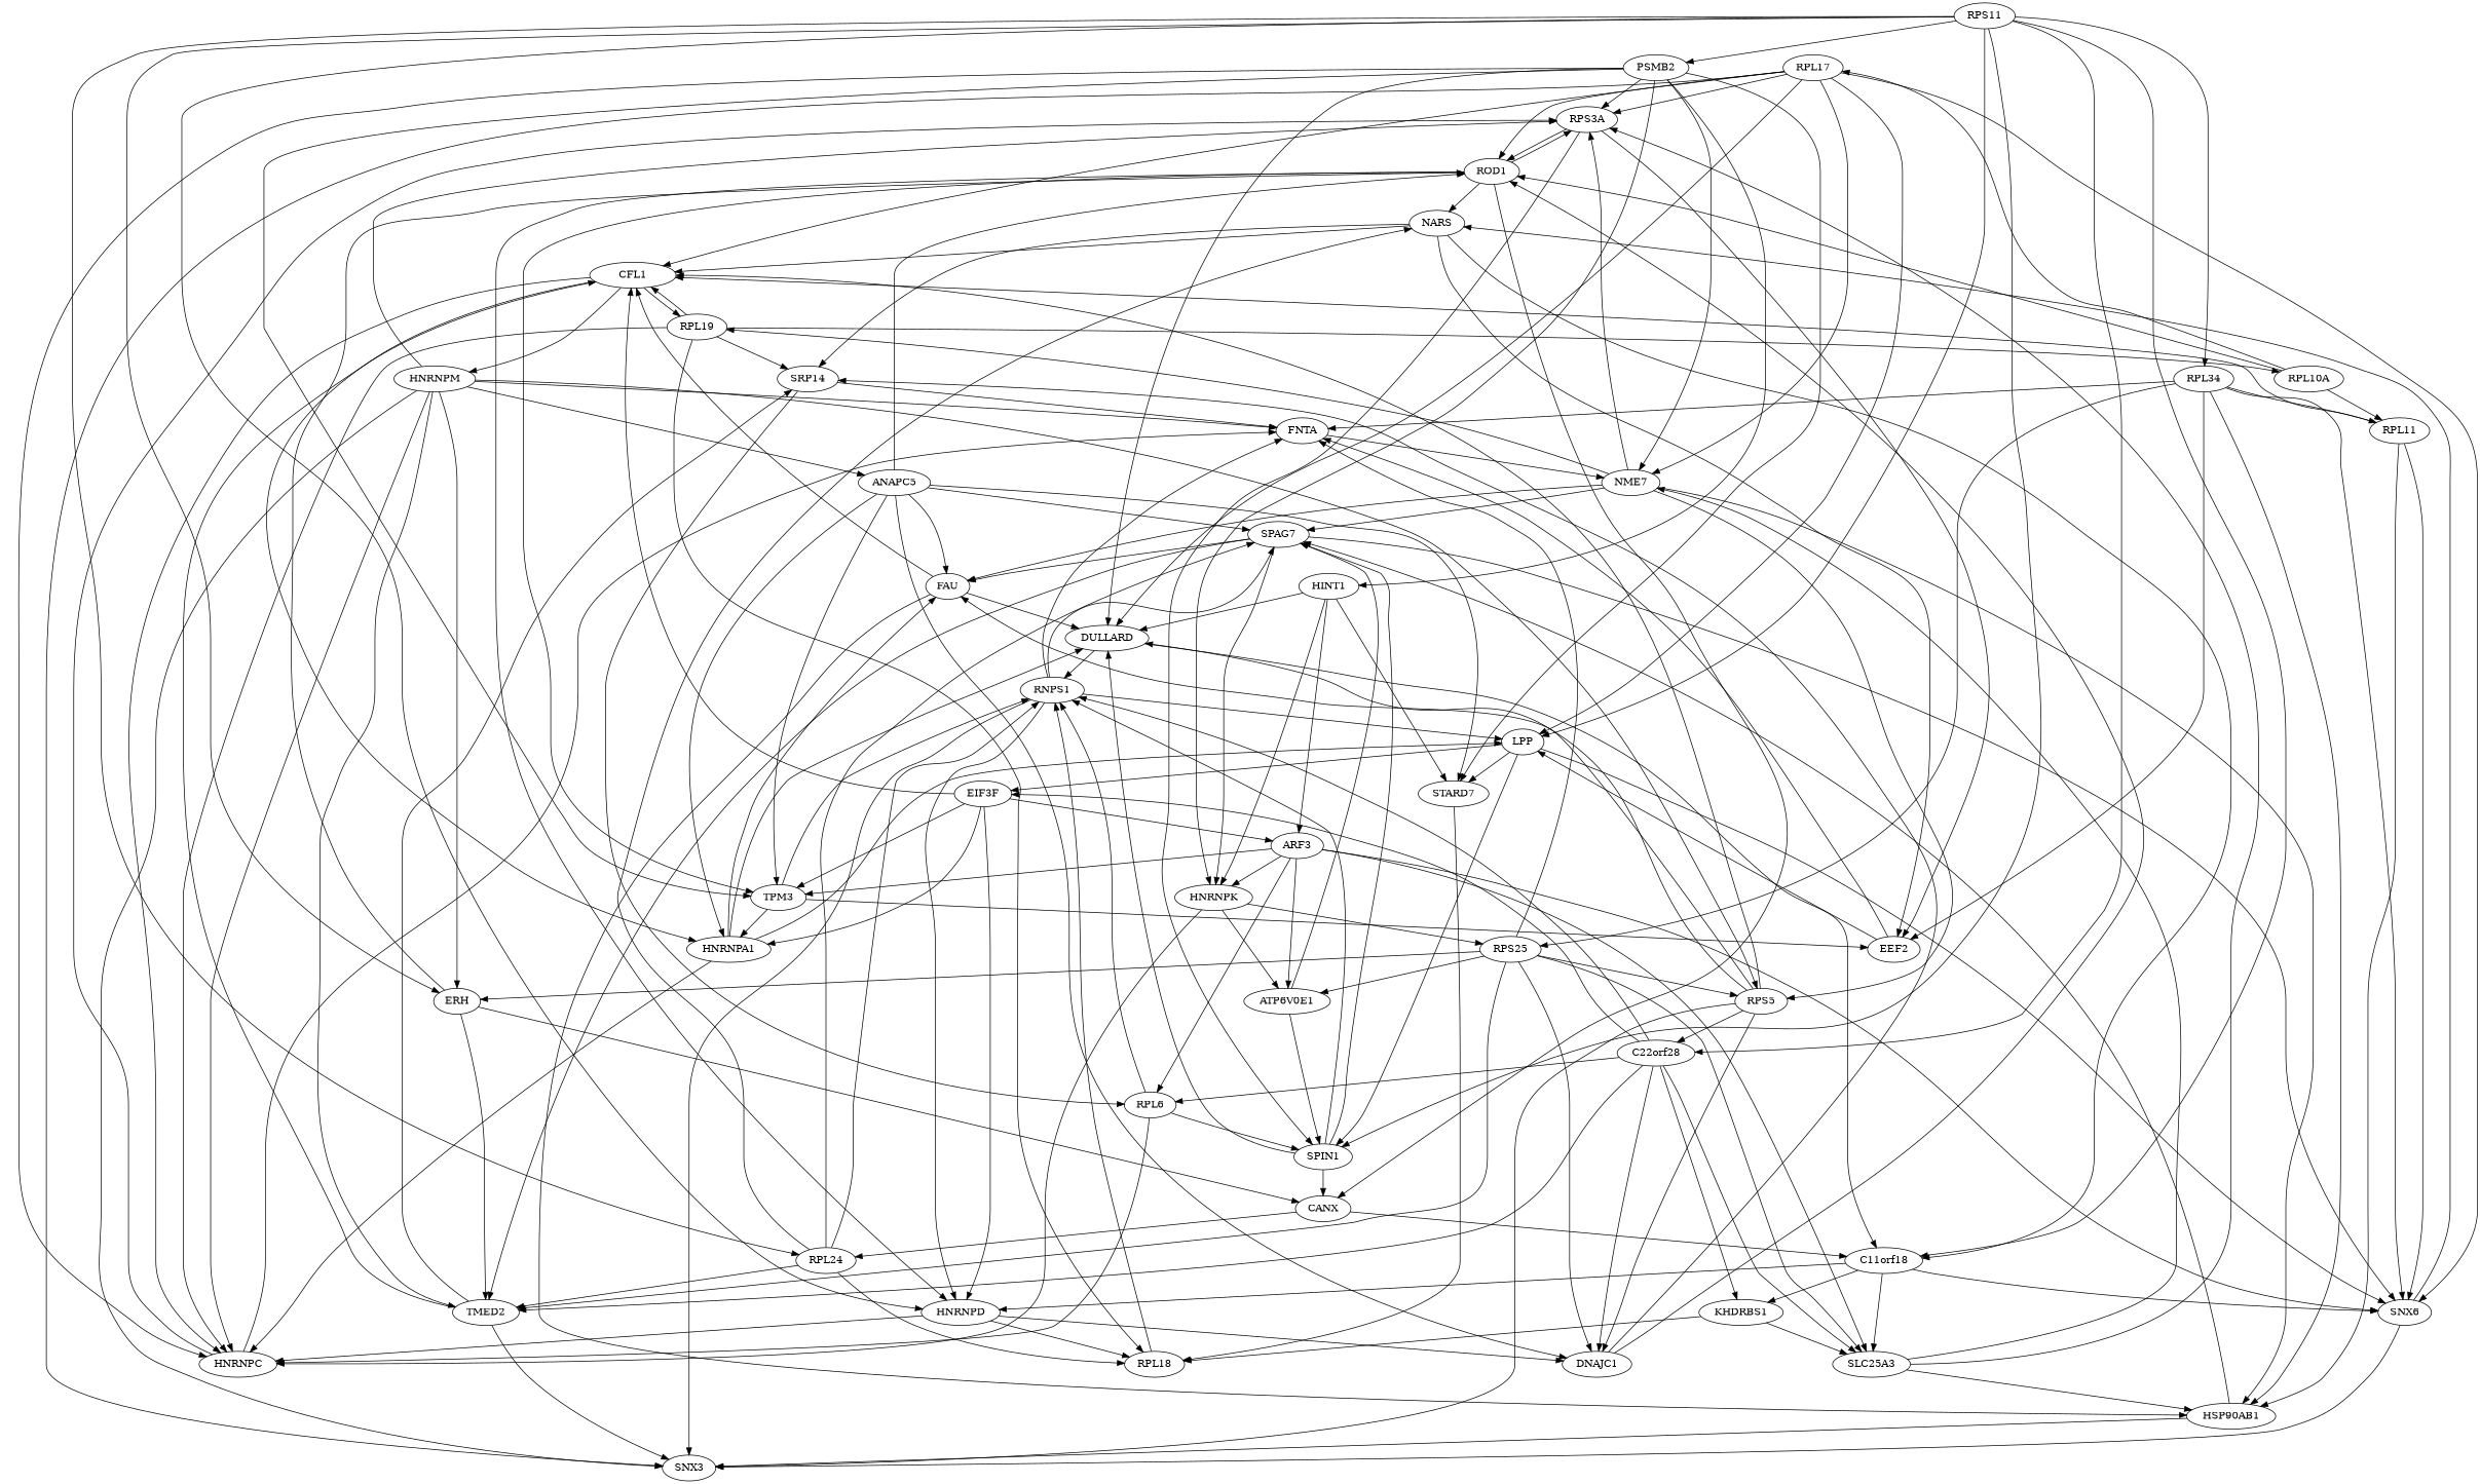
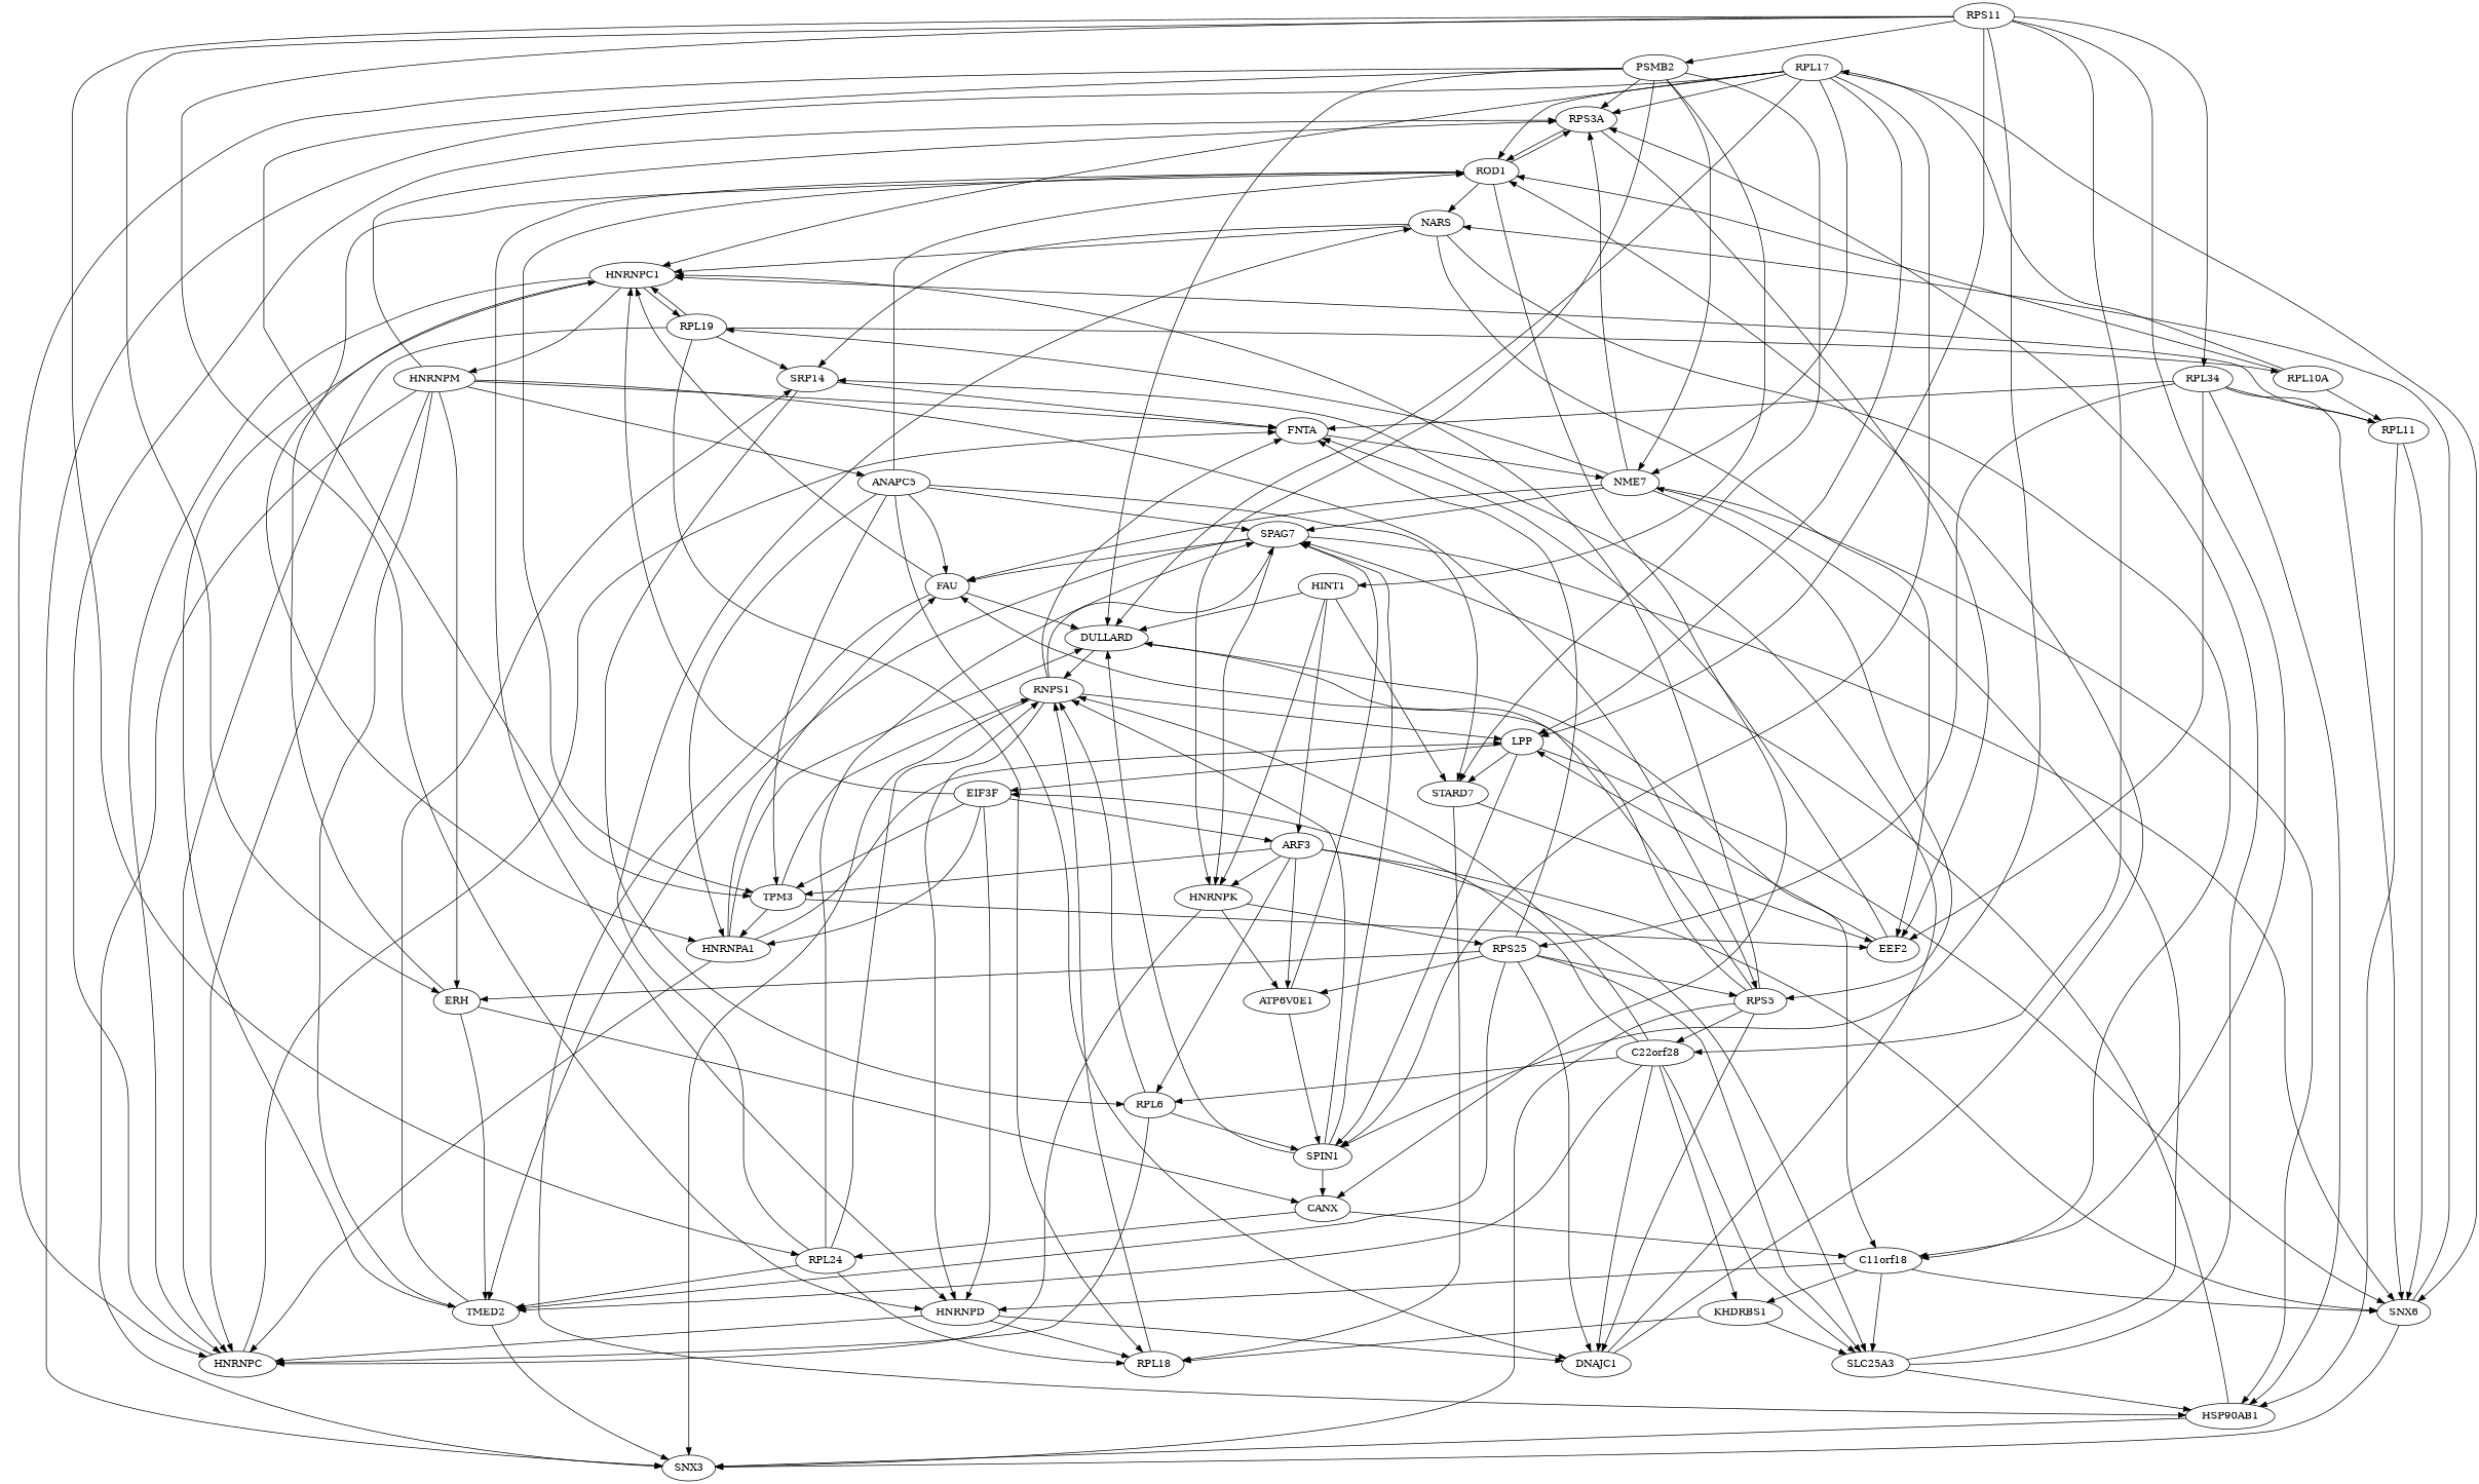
  digraph {
    n1 [label=RPL17]
    n2 [label=RPS3A]
    n3 [label=SNX3]
    n4 [label=ROD1]
    n5 [label=LPP]
    n6 [label=DULLARD]
    n7 [label=NME7]
    n8 [label=SNX6]
-   n9 [label=CFL1]
+   n9 [label=HNRNPC1]
    n10 [label=SPIN1]
    n11 [label=EEF2]
    n12 [label=HNRNPD]
    n13 [label=CANX]
    n14 [label=TPM3]
    n15 [label=NARS]
    n16 [label=STARD7]
    n17 [label=EIF3F]
    n18 [label=RNPS1]
    n19 [label=C11orf18]
    n20 [label=HSP90AB1]
    n21 [label=FAU]
    n22 [label=RPS5]
    n23 [label=RPL19]
    n24 [label=SPAG7]
    n25 [label=HNRNPC]
    n26 [label=HNRNPA1]
    n27 [label=HNRNPM]
    n28 [label=RPL10A]
    n29 [label=RPL11]
    n30 [label=RPL34]
    n31 [label=FNTA]
    n32 [label=RPS25]
    n33 [label=ERH]
    n34 [label=SLC25A3]
    n35 [label=DNAJC1]
    n36 [label=TMED2]
    n37 [label=ATP6V0E1]
    n38 [label=RPL6]
    n39 [label=RPS11]
    n40 [label=PSMB2]
    n41 [label=RPL24]
    n42 [label=C22orf28]
    n43 [label=HINT1]
    n44 [label=HNRNPK]
    n45 [label=RPL18]
    n46 [label=KHDRBS1]
    n47 [label=SRP14]
    n48 [label=ARF3]
    n49 [label=ANAPC5]
    n1 -> n2
    n1 -> n3
    n1 -> n4
    n1 -> n5
    n1 -> n6
    n1 -> n7
    n1 -> n8
    n1 -> n9
-   n2 -> n10
+   n1 -> n10
    n2 -> n4
    n2 -> n11
    n4 -> n2
    n4 -> n12
    n4 -> n13
    n4 -> n14
    n4 -> n15
    n5 -> n8
    n5 -> n10
    n5 -> n16
    n5 -> n17
    n6 -> n18
    n6 -> n19
    n7 -> n2
    n7 -> n20
    n7 -> n21
    n7 -> n22
    n7 -> n23
    n7 -> n24
    n8 -> n3
    n8 -> n15
    n9 -> n23
    n9 -> n25
    n9 -> n26
    n9 -> n27
    n10 -> n6
    n10 -> n13
    n10 -> n18
    n10 -> n24
    n11 -> n5
    n11 -> n31
    n12 -> n25
    n12 -> n35
    n12 -> n45
    n13 -> n19
    n13 -> n41
    n14 -> n11
    n14 -> n18
    n14 -> n26
    n15 -> n9
    n15 -> n11
    n15 -> n19
    n15 -> n47
+   n16 -> n11
    n16 -> n45
    n17 -> n9
    n17 -> n12
    n17 -> n14
    n17 -> n26
    n17 -> n48
    n18 -> n3
    n18 -> n5
    n18 -> n12
    n18 -> n24
    n18 -> n31
    n19 -> n8
    n19 -> n12
    n19 -> n34
    n19 -> n46
    n20 -> n3
    n20 -> n24
    n21 -> n6
    n21 -> n9
    n21 -> n20
    n22 -> n3
    n22 -> n6
    n22 -> n9
    n22 -> n21
    n22 -> n35
    n22 -> n42
    n23 -> n9
    n23 -> n25
    n23 -> n28
    n23 -> n45
    n23 -> n47
    n24 -> n8
    n24 -> n21
    n24 -> n36
    n24 -> n44
    n25 -> n2
    n25 -> n31
    n26 -> n5
    n26 -> n6
    n26 -> n21
    n26 -> n25
    n27 -> n2
    n27 -> n3
    n27 -> n22
    n27 -> n25
    n27 -> n31
    n27 -> n33
    n27 -> n36
    n27 -> n49
    n28 -> n1
    n28 -> n4
    n28 -> n29
    n29 -> n8
    n29 -> n9
    n29 -> n20
    n30 -> n8
    n30 -> n11
    n30 -> n20
    n30 -> n29
    n30 -> n31
    n30 -> n32
    n31 -> n7
    n32 -> n22
    n32 -> n31
    n32 -> n33
    n32 -> n34
    n32 -> n35
    n32 -> n36
    n32 -> n37
    n33 -> n4
    n33 -> n13
    n33 -> n36
    n34 -> n2
    n34 -> n7
    n34 -> n20
    n35 -> n4
    n35 -> n47
    n36 -> n3
    n36 -> n9
    n36 -> n47
    n37 -> n10
    n37 -> n24
    n38 -> n10
    n38 -> n18
    n38 -> n25
    n39 -> n5
    n39 -> n10
    n39 -> n12
    n39 -> n19
    n39 -> n30
    n39 -> n33
    n39 -> n40
    n39 -> n41
    n39 -> n42
    n40 -> n2
    n40 -> n6
    n40 -> n7
    n40 -> n14
    n40 -> n16
    n40 -> n25
    n40 -> n43
    n40 -> n44
    n41 -> n15
    n41 -> n18
    n41 -> n24
    n41 -> n36
    n41 -> n45
    n42 -> n17
    n42 -> n18
    n42 -> n34
    n42 -> n35
    n42 -> n36
    n42 -> n38
    n42 -> n46
    n43 -> n6
    n43 -> n16
    n43 -> n44
    n43 -> n48
    n44 -> n25
    n44 -> n32
    n44 -> n37
    n45 -> n18
    n46 -> n34
    n46 -> n45
    n47 -> n31
    n47 -> n38
    n48 -> n8
    n48 -> n14
    n48 -> n34
    n48 -> n37
    n48 -> n38
    n48 -> n44
    n49 -> n4
    n49 -> n14
    n49 -> n16
    n49 -> n21
    n49 -> n24
    n49 -> n26
    n49 -> n35
  }
